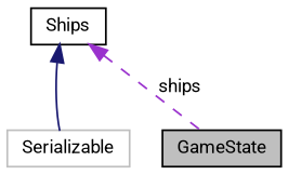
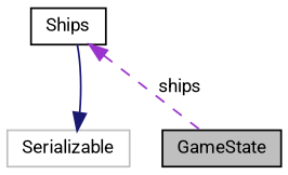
  digraph {
    fontname=Roboto
    node [color=black fillcolor=white fontname=Roboto fontsize=10 shape=record style=filled]
    edge [dir=back fontname=Roboto fontsize=10 labelfontname=Helvetica labelfontsize=10]
    n1 [fillcolor=grey75 fontcolor=black height=0.2 label=GameState width=0.4]
    n2 [color=grey75 height=0.2 label=Serializable width=0.4]
    n3 [height=0.2 label=Ships width=0.4]
-   n3 -> n2 [color=midnightblue style=solid]
+   n2 -> n3 [color=midnightblue style=solid]
    n3 -> n1 [color=darkorchid3 label=" ships" style=dashed]
  }
